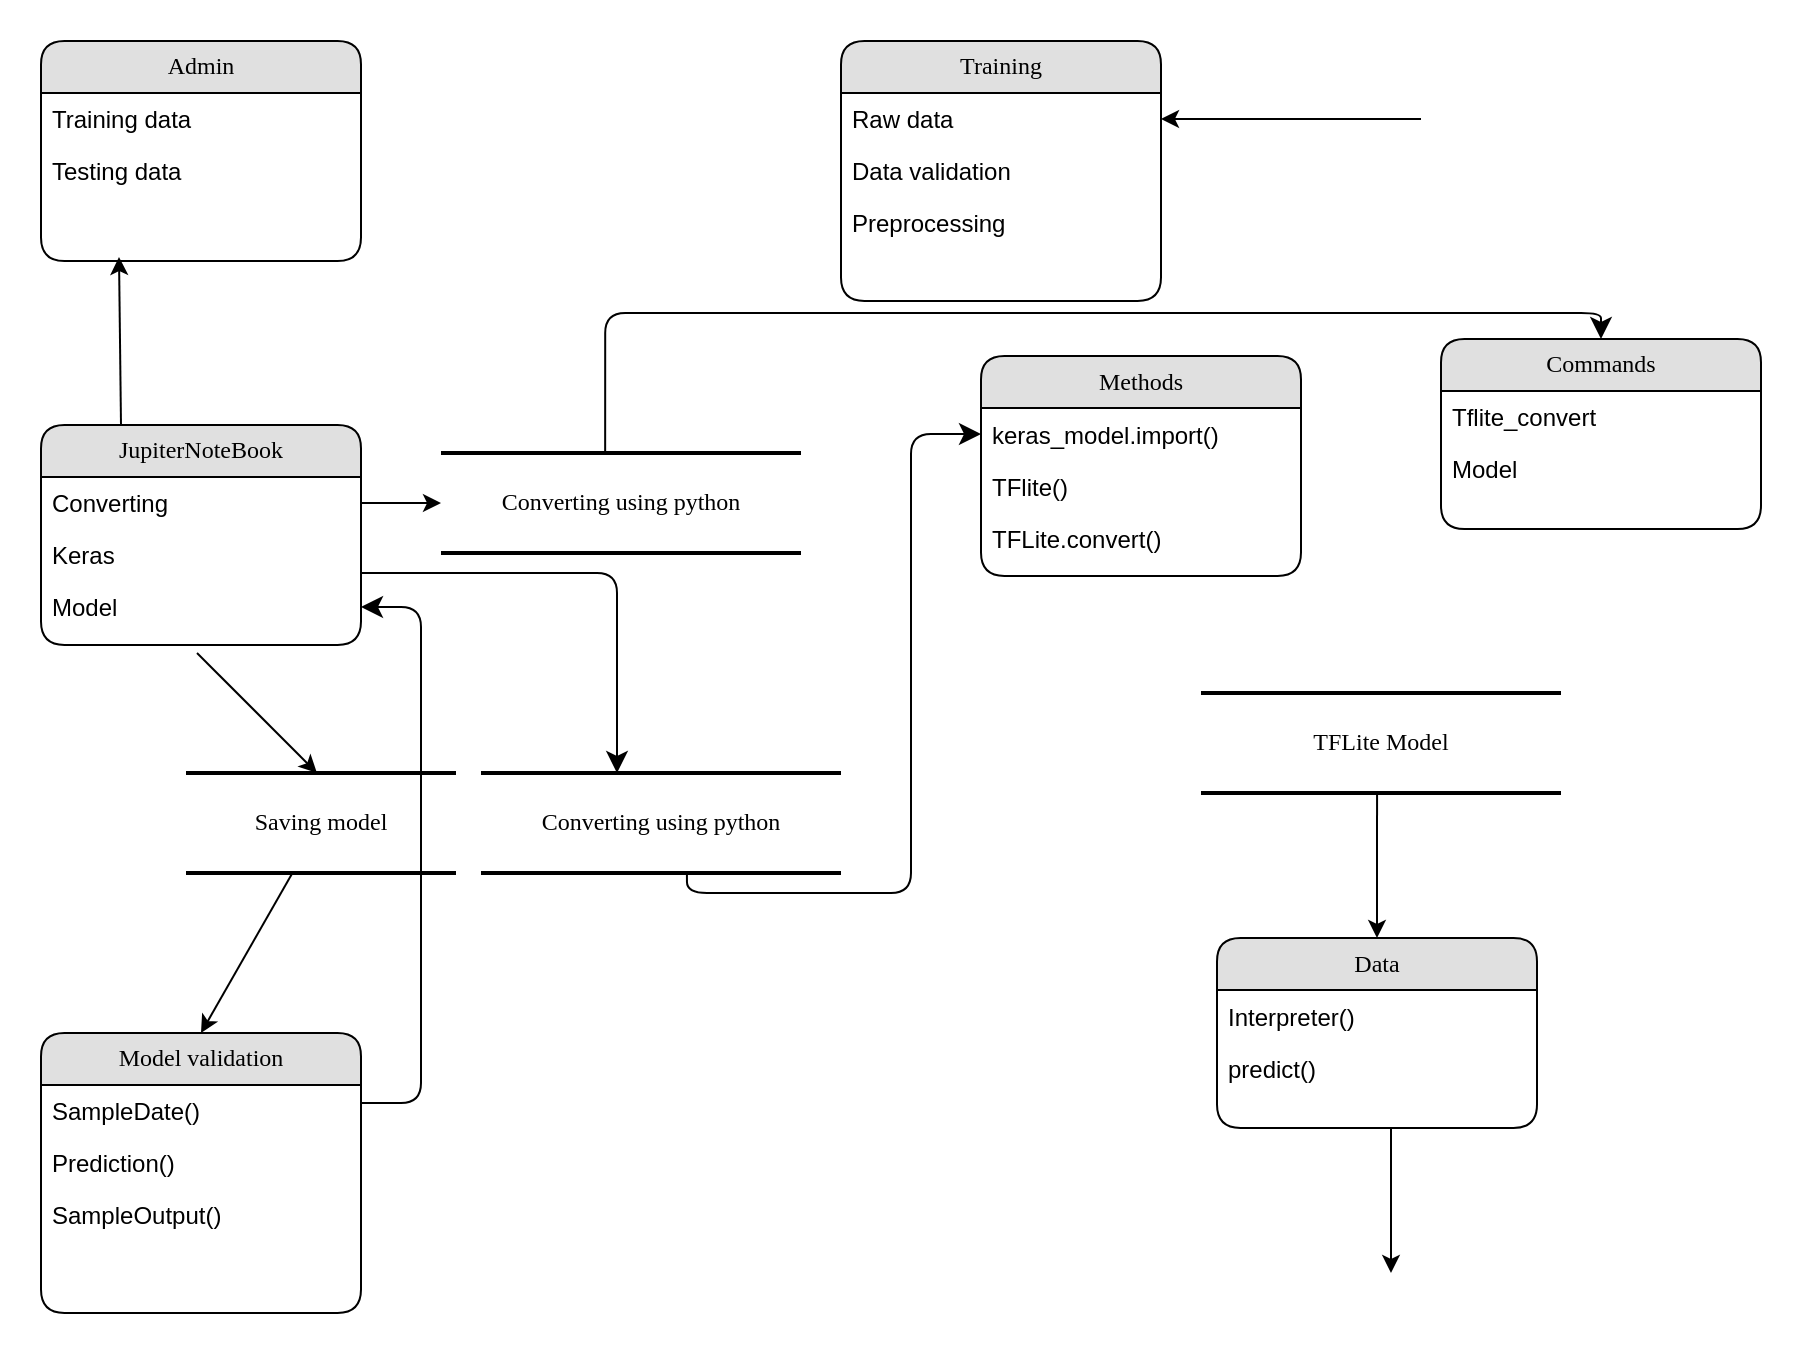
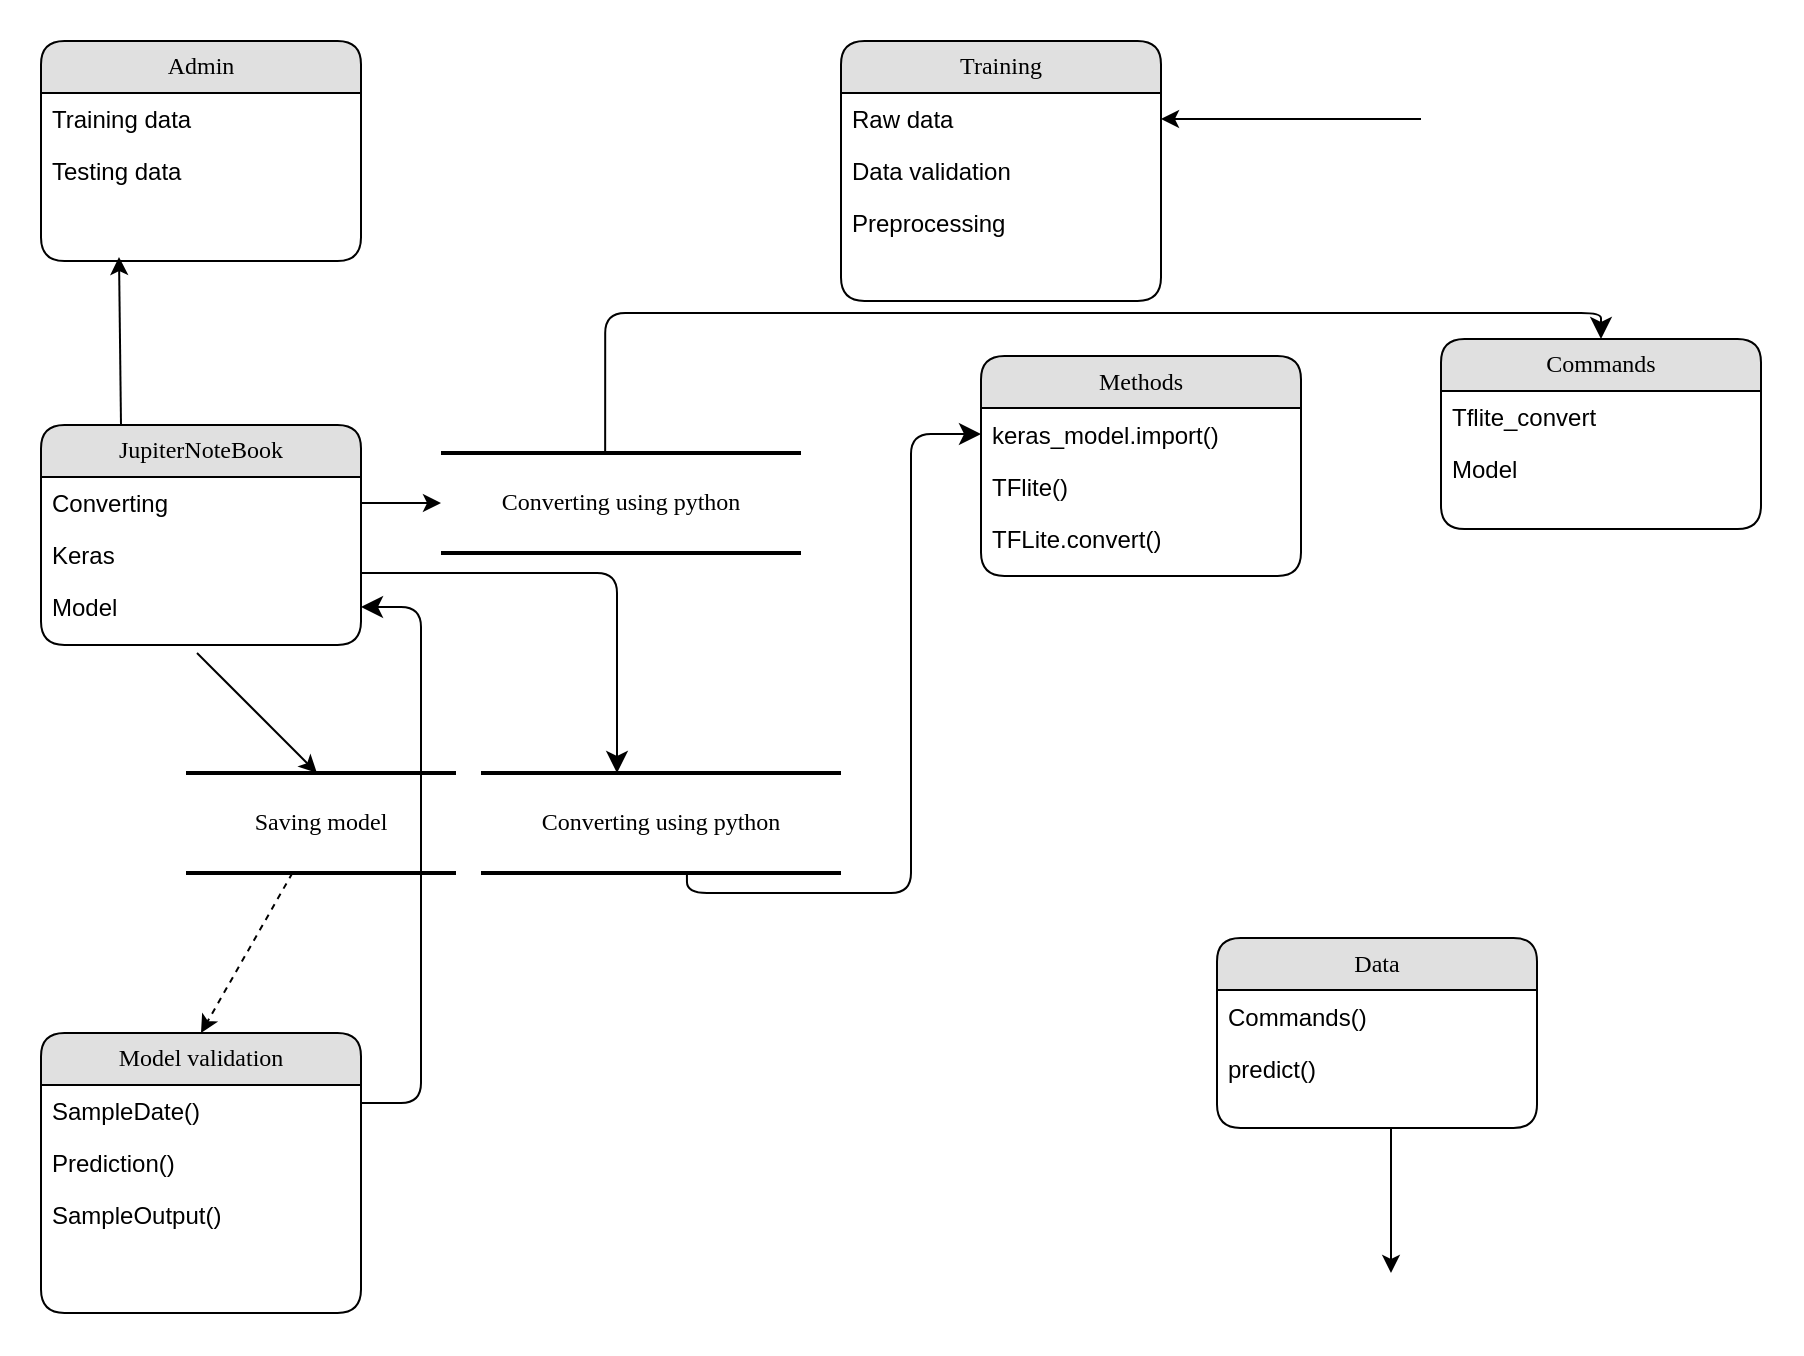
  <mxCell id="0" />
  <mxCell id="1" parent="0" />
  <mxCell id="2" value="Saving model" style="html=1;rounded=0;shadow=0;comic=0;labelBackgroundColor=none;strokeColor=#000000;strokeWidth=2;fillColor=#FFFFFF;fontFamily=Verdana;fontSize=12;fontColor=#000000;align=center;shape=mxgraph.ios7ui.horLines;" parent="1" vertex="1"><mxGeometry x="92.5" y="386" width="135" height="50" as="geometry" /></mxCell>
  <mxCell id="3" value="Admin" style="swimlane;html=1;fontStyle=0;childLayout=stackLayout;horizontal=1;startSize=26;fillColor=#e0e0e0;horizontalStack=0;resizeParent=1;resizeLast=0;collapsible=1;marginBottom=0;swimlaneFillColor=#ffffff;align=center;rounded=1;shadow=0;comic=0;labelBackgroundColor=none;strokeColor=#000000;strokeWidth=1;fontFamily=Verdana;fontSize=12;fontColor=#000000;" parent="1" vertex="1"><mxGeometry x="20" y="20" width="160" height="110" as="geometry" /></mxCell>
  <mxCell id="4" value="Training data" style="text;html=1;strokeColor=none;fillColor=none;spacingLeft=4;spacingRight=4;whiteSpace=wrap;overflow=hidden;rotatable=0;points=[[0,0.5],[1,0.5]];portConstraint=eastwest;" parent="3" vertex="1"><mxGeometry y="26" width="160" height="26" as="geometry" /></mxCell>
  <mxCell id="5" value="Testing data" style="text;html=1;strokeColor=none;fillColor=none;spacingLeft=4;spacingRight=4;whiteSpace=wrap;overflow=hidden;rotatable=0;points=[[0,0.5],[1,0.5]];portConstraint=eastwest;" parent="3" vertex="1"><mxGeometry y="52" width="160" height="26" as="geometry" /></mxCell>
  <mxCell id="6" value="Training" style="swimlane;html=1;fontStyle=0;childLayout=stackLayout;horizontal=1;startSize=26;fillColor=#e0e0e0;horizontalStack=0;resizeParent=1;resizeLast=0;collapsible=1;marginBottom=0;swimlaneFillColor=#ffffff;align=center;rounded=1;shadow=0;comic=0;labelBackgroundColor=none;strokeColor=#000000;strokeWidth=1;fontFamily=Verdana;fontSize=12;fontColor=#000000;" parent="1" vertex="1"><mxGeometry x="420" y="20" width="160" height="130" as="geometry" /></mxCell>
  <mxCell id="7" value="Raw data" style="text;html=1;strokeColor=none;fillColor=none;spacingLeft=4;spacingRight=4;whiteSpace=wrap;overflow=hidden;rotatable=0;points=[[0,0.5],[1,0.5]];portConstraint=eastwest;" parent="6" vertex="1"><mxGeometry y="26" width="160" height="26" as="geometry" /></mxCell>
  <mxCell id="8" value="Data validation" style="text;html=1;strokeColor=none;fillColor=none;spacingLeft=4;spacingRight=4;whiteSpace=wrap;overflow=hidden;rotatable=0;points=[[0,0.5],[1,0.5]];portConstraint=eastwest;" parent="6" vertex="1"><mxGeometry y="52" width="160" height="26" as="geometry" /></mxCell>
  <mxCell id="9" value="Preprocessing" style="text;html=1;strokeColor=none;fillColor=none;spacingLeft=4;spacingRight=4;whiteSpace=wrap;overflow=hidden;rotatable=0;points=[[0,0.5],[1,0.5]];portConstraint=eastwest;" parent="6" vertex="1"><mxGeometry y="78" width="160" height="26" as="geometry" /></mxCell>
  <mxCell id="10" value="JupiterNoteBook" style="swimlane;html=1;fontStyle=0;childLayout=stackLayout;horizontal=1;startSize=26;fillColor=#e0e0e0;horizontalStack=0;resizeParent=1;resizeLast=0;collapsible=1;marginBottom=0;swimlaneFillColor=#ffffff;align=center;rounded=1;shadow=0;comic=0;labelBackgroundColor=none;strokeColor=#000000;strokeWidth=1;fontFamily=Verdana;fontSize=12;fontColor=#000000;" parent="1" vertex="1"><mxGeometry x="20" y="212" width="160" height="110" as="geometry" /></mxCell>
  <mxCell id="11" value="Converting" style="text;html=1;strokeColor=none;fillColor=none;spacingLeft=4;spacingRight=4;whiteSpace=wrap;overflow=hidden;rotatable=0;points=[[0,0.5],[1,0.5]];portConstraint=eastwest;" parent="10" vertex="1"><mxGeometry y="26" width="160" height="26" as="geometry" /></mxCell>
  <mxCell id="12" value="Keras" style="text;html=1;strokeColor=none;fillColor=none;spacingLeft=4;spacingRight=4;whiteSpace=wrap;overflow=hidden;rotatable=0;points=[[0,0.5],[1,0.5]];portConstraint=eastwest;" parent="10" vertex="1"><mxGeometry y="52" width="160" height="26" as="geometry" /></mxCell>
  <mxCell id="13" value="Model" style="text;html=1;strokeColor=none;fillColor=none;spacingLeft=4;spacingRight=4;whiteSpace=wrap;overflow=hidden;rotatable=0;points=[[0,0.5],[1,0.5]];portConstraint=eastwest;" parent="10" vertex="1"><mxGeometry y="78" width="160" height="26" as="geometry" /></mxCell>
  <mxCell id="14" value="Model validation" style="swimlane;html=1;fontStyle=0;childLayout=stackLayout;horizontal=1;startSize=26;fillColor=#e0e0e0;horizontalStack=0;resizeParent=1;resizeLast=0;collapsible=1;marginBottom=0;swimlaneFillColor=#ffffff;align=center;rounded=1;shadow=0;comic=0;labelBackgroundColor=none;strokeColor=#000000;strokeWidth=1;fontFamily=Verdana;fontSize=12;fontColor=#000000;" parent="1" vertex="1"><mxGeometry x="20" y="516" width="160" height="140" as="geometry" /></mxCell>
  <mxCell id="15" value="SampleDate()" style="text;html=1;strokeColor=none;fillColor=none;spacingLeft=4;spacingRight=4;whiteSpace=wrap;overflow=hidden;rotatable=0;points=[[0,0.5],[1,0.5]];portConstraint=eastwest;" parent="14" vertex="1"><mxGeometry y="26" width="160" height="26" as="geometry" /></mxCell>
  <mxCell id="16" value="Prediction()" style="text;html=1;strokeColor=none;fillColor=none;spacingLeft=4;spacingRight=4;whiteSpace=wrap;overflow=hidden;rotatable=0;points=[[0,0.5],[1,0.5]];portConstraint=eastwest;" parent="14" vertex="1"><mxGeometry y="52" width="160" height="26" as="geometry" /></mxCell>
  <mxCell id="17" value="SampleOutput()" style="text;html=1;strokeColor=none;fillColor=none;spacingLeft=4;spacingRight=4;whiteSpace=wrap;overflow=hidden;rotatable=0;points=[[0,0.5],[1,0.5]];portConstraint=eastwest;" parent="14" vertex="1"><mxGeometry y="78" width="160" height="26" as="geometry" /></mxCell>
  <mxCell id="18" value="Commands" style="swimlane;html=1;fontStyle=0;childLayout=stackLayout;horizontal=1;startSize=26;fillColor=#e0e0e0;horizontalStack=0;resizeParent=1;resizeLast=0;collapsible=1;marginBottom=0;swimlaneFillColor=#ffffff;align=center;rounded=1;shadow=0;comic=0;labelBackgroundColor=none;strokeColor=#000000;strokeWidth=1;fontFamily=Verdana;fontSize=12;fontColor=#000000;" parent="1" vertex="1"><mxGeometry x="720" y="169" width="160" height="95" as="geometry" /></mxCell>
  <mxCell id="19" value="Tflite_convert" style="text;html=1;strokeColor=none;fillColor=none;spacingLeft=4;spacingRight=4;whiteSpace=wrap;overflow=hidden;rotatable=0;points=[[0,0.5],[1,0.5]];portConstraint=eastwest;" parent="18" vertex="1"><mxGeometry y="26" width="160" height="26" as="geometry" /></mxCell>
  <mxCell id="20" value="Model" style="text;html=1;strokeColor=none;fillColor=none;spacingLeft=4;spacingRight=4;whiteSpace=wrap;overflow=hidden;rotatable=0;points=[[0,0.5],[1,0.5]];portConstraint=eastwest;" parent="18" vertex="1"><mxGeometry y="52" width="160" height="26" as="geometry" /></mxCell>
  <mxCell id="21" value="Methods" style="swimlane;html=1;fontStyle=0;childLayout=stackLayout;horizontal=1;startSize=26;fillColor=#e0e0e0;horizontalStack=0;resizeParent=1;resizeLast=0;collapsible=1;marginBottom=0;swimlaneFillColor=#ffffff;align=center;rounded=1;shadow=0;comic=0;labelBackgroundColor=none;strokeColor=#000000;strokeWidth=1;fontFamily=Verdana;fontSize=12;fontColor=#000000;" parent="1" vertex="1"><mxGeometry x="490" y="177.5" width="160" height="110" as="geometry" /></mxCell>
  <mxCell id="22" value="keras_model.import()" style="text;html=1;strokeColor=none;fillColor=none;spacingLeft=4;spacingRight=4;whiteSpace=wrap;overflow=hidden;rotatable=0;points=[[0,0.5],[1,0.5]];portConstraint=eastwest;" parent="21" vertex="1"><mxGeometry y="26" width="160" height="26" as="geometry" /></mxCell>
  <mxCell id="23" value="TFlite()" style="text;html=1;strokeColor=none;fillColor=none;spacingLeft=4;spacingRight=4;whiteSpace=wrap;overflow=hidden;rotatable=0;points=[[0,0.5],[1,0.5]];portConstraint=eastwest;" parent="21" vertex="1"><mxGeometry y="52" width="160" height="26" as="geometry" /></mxCell>
  <mxCell id="24" value="TFLite.convert()" style="text;html=1;strokeColor=none;fillColor=none;spacingLeft=4;spacingRight=4;whiteSpace=wrap;overflow=hidden;rotatable=0;points=[[0,0.5],[1,0.5]];portConstraint=eastwest;" parent="21" vertex="1"><mxGeometry y="78" width="160" height="26" as="geometry" /></mxCell>
  <mxCell id="25" value="Converting using python" style="html=1;rounded=0;shadow=0;comic=0;labelBackgroundColor=none;strokeColor=#000000;strokeWidth=2;fillColor=#FFFFFF;fontFamily=Verdana;fontSize=12;fontColor=#000000;align=center;shape=mxgraph.ios7ui.horLines;" parent="1" vertex="1"><mxGeometry x="240" y="386" width="180" height="50" as="geometry" /></mxCell>
  <mxCell id="26" style="edgeStyle=orthogonalEdgeStyle;html=1;labelBackgroundColor=none;startFill=0;startSize=8;endFill=1;endSize=8;fontFamily=Verdana;fontSize=12;exitX=1;exitY=0.25;entryX=1;entryY=0.5;" parent="1" source="14" target="13" edge="1"><mxGeometry relative="1" as="geometry"><Array as="points"><mxPoint x="210" y="551" /><mxPoint x="210" y="303" /></Array></mxGeometry></mxCell>
  <mxCell id="27" value="" style="edgeStyle=orthogonalEdgeStyle;html=1;labelBackgroundColor=none;startFill=0;startSize=8;endFill=1;endSize=8;fontFamily=Verdana;fontSize=12;exitX=0.572;exitY=0.98;exitDx=0;exitDy=0;exitPerimeter=0;" parent="1" source="25" target="22" edge="1"><mxGeometry x="-0.134" y="32" relative="1" as="geometry"><mxPoint as="offset" /></mxGeometry></mxCell>
  <mxCell id="28" style="edgeStyle=orthogonalEdgeStyle;html=1;labelBackgroundColor=none;startFill=0;startSize=8;endFill=1;endSize=8;fontFamily=Verdana;fontSize=12;" parent="1" source="10" target="25" edge="1"><mxGeometry relative="1" as="geometry"><Array as="points"><mxPoint x="308" y="286" /></Array></mxGeometry></mxCell>
  <mxCell id="29" value="" style="endArrow=classic;html=1;entryX=1;entryY=0.5;entryDx=0;entryDy=0;" edge="1" parent="1" target="7"><mxGeometry width="50" height="50" relative="1" as="geometry"><mxPoint x="710" y="59" as="sourcePoint" /><mxPoint x="790" y="16" as="targetPoint" /></mxGeometry></mxCell>
  <mxCell id="30" value="" style="endArrow=classic;html=1;exitX=0.25;exitY=0;exitDx=0;exitDy=0;entryX=0.244;entryY=1.154;entryDx=0;entryDy=0;entryPerimeter=0;" edge="1" parent="1" source="10"><mxGeometry width="50" height="50" relative="1" as="geometry"><mxPoint x="30" y="196" as="sourcePoint" /><mxPoint x="59" y="128" as="targetPoint" /></mxGeometry></mxCell>
  <mxCell id="31" value="" style="endArrow=classic;html=1;entryX=0.485;entryY=0;entryDx=0;entryDy=0;entryPerimeter=0;" edge="1" parent="1" target="2"><mxGeometry width="50" height="50" relative="1" as="geometry"><mxPoint x="98" y="326" as="sourcePoint" /><mxPoint x="140" y="356" as="targetPoint" /></mxGeometry></mxCell>
- <mxCell id="32" value="" style="endArrow=classic;html=1;entryX=0.5;entryY=0;entryDx=0;entryDy=0;" edge="1" parent="1" source="2" target="14"><mxGeometry width="50" height="50" relative="1" as="geometry"><mxPoint x="20" y="506" as="sourcePoint" /><mxPoint x="70" y="456" as="targetPoint" /></mxGeometry></mxCell>
+ <mxCell id="32" value="" style="endArrow=classic;html=1;entryX=0.5;entryY=0;entryDx=0;entryDy=0;dashed=1;" edge="1" parent="1" source="2" target="14"><mxGeometry width="50" height="50" relative="1" as="geometry"><mxPoint x="20" y="506" as="sourcePoint" /><mxPoint x="70" y="456" as="targetPoint" /></mxGeometry></mxCell>
  <mxCell id="33" value="Converting using python" style="html=1;rounded=0;shadow=0;comic=0;labelBackgroundColor=none;strokeColor=#000000;strokeWidth=2;fillColor=#FFFFFF;fontFamily=Verdana;fontSize=12;fontColor=#000000;align=center;shape=mxgraph.ios7ui.horLines;" vertex="1" parent="1"><mxGeometry x="220" y="226" width="180" height="50" as="geometry" /></mxCell>
  <mxCell id="34" value="" style="endArrow=classic;html=1;exitX=1;exitY=0.5;exitDx=0;exitDy=0;" edge="1" parent="1" source="11" target="33"><mxGeometry width="50" height="50" relative="1" as="geometry"><mxPoint x="190" y="176" as="sourcePoint" /><mxPoint x="240" y="126" as="targetPoint" /></mxGeometry></mxCell>
  <mxCell id="35" value="" style="edgeStyle=orthogonalEdgeStyle;html=1;labelBackgroundColor=none;startFill=0;startSize=8;endFill=1;endSize=8;fontFamily=Verdana;fontSize=12;exitX=0.456;exitY=-0.02;exitDx=0;exitDy=0;exitPerimeter=0;entryX=0.5;entryY=0;entryDx=0;entryDy=0;" edge="1" parent="1" source="33" target="18"><mxGeometry x="-0.134" y="32" relative="1" as="geometry"><mxPoint as="offset" /><mxPoint x="371" y="330" as="sourcePoint" /><mxPoint x="670" y="196" as="targetPoint" /><Array as="points"><mxPoint x="302" y="156" /><mxPoint x="800" y="156" /></Array></mxGeometry></mxCell>
- <mxCell id="36" value="TFLite Model" style="html=1;rounded=0;shadow=0;comic=0;labelBackgroundColor=none;strokeColor=#000000;strokeWidth=2;fillColor=#FFFFFF;fontFamily=Verdana;fontSize=12;fontColor=#000000;align=center;shape=mxgraph.ios7ui.horLines;" vertex="1" parent="1"><mxGeometry x="600" y="346" width="180" height="50" as="geometry" /></mxCell>
- <mxCell id="37" value="" style="endArrow=classic;html=1;exitX=0.489;exitY=1;exitDx=0;exitDy=0;exitPerimeter=0;entryX=0.5;entryY=0;entryDx=0;entryDy=0;" edge="1" parent="1" source="36" target="38"><mxGeometry width="50" height="50" relative="1" as="geometry"><mxPoint x="620" y="476" as="sourcePoint" /><mxPoint x="688" y="446" as="targetPoint" /></mxGeometry></mxCell>
  <mxCell id="38" value="Data" style="swimlane;html=1;fontStyle=0;childLayout=stackLayout;horizontal=1;startSize=26;fillColor=#e0e0e0;horizontalStack=0;resizeParent=1;resizeLast=0;collapsible=1;marginBottom=0;swimlaneFillColor=#ffffff;align=center;rounded=1;shadow=0;comic=0;labelBackgroundColor=none;strokeColor=#000000;strokeWidth=1;fontFamily=Verdana;fontSize=12;fontColor=#000000;" vertex="1" parent="1"><mxGeometry x="608" y="468.5" width="160" height="95" as="geometry" /></mxCell>
- <mxCell id="39" value="Interpreter()" style="text;html=1;strokeColor=none;fillColor=none;spacingLeft=4;spacingRight=4;whiteSpace=wrap;overflow=hidden;rotatable=0;points=[[0,0.5],[1,0.5]];portConstraint=eastwest;" vertex="1" parent="38"><mxGeometry y="26" width="160" height="26" as="geometry" /></mxCell>
+ <mxCell id="39" value="Commands()" style="text;html=1;strokeColor=none;fillColor=none;spacingLeft=4;spacingRight=4;whiteSpace=wrap;overflow=hidden;rotatable=0;points=[[0,0.5],[1,0.5]];portConstraint=eastwest;" vertex="1" parent="38"><mxGeometry y="26" width="160" height="26" as="geometry" /></mxCell>
  <mxCell id="40" value="predict()" style="text;html=1;strokeColor=none;fillColor=none;spacingLeft=4;spacingRight=4;whiteSpace=wrap;overflow=hidden;rotatable=0;points=[[0,0.5],[1,0.5]];portConstraint=eastwest;" vertex="1" parent="38"><mxGeometry y="52" width="160" height="26" as="geometry" /></mxCell>
  <mxCell id="41" value="" style="endArrow=classic;html=1;exitX=0.5;exitY=1;exitDx=0;exitDy=0;" edge="1" parent="1"><mxGeometry width="50" height="50" relative="1" as="geometry"><mxPoint x="695" y="564" as="sourcePoint" /><mxPoint x="695" y="636" as="targetPoint" /></mxGeometry></mxCell>
